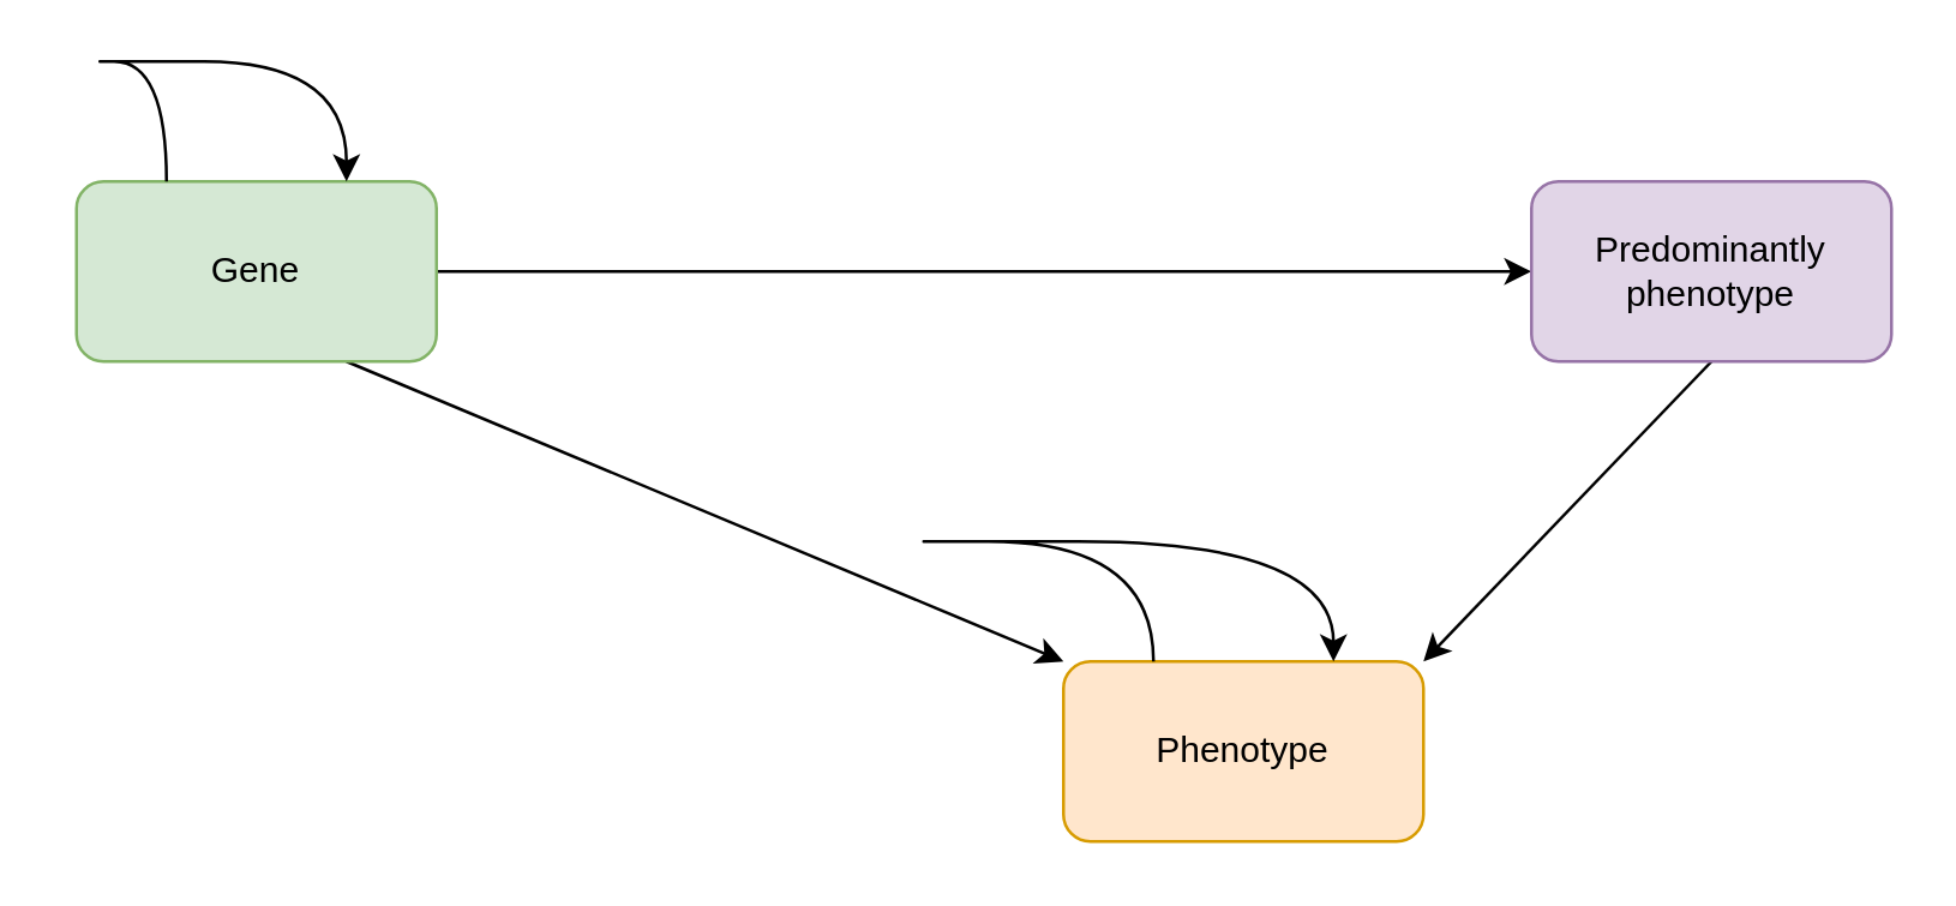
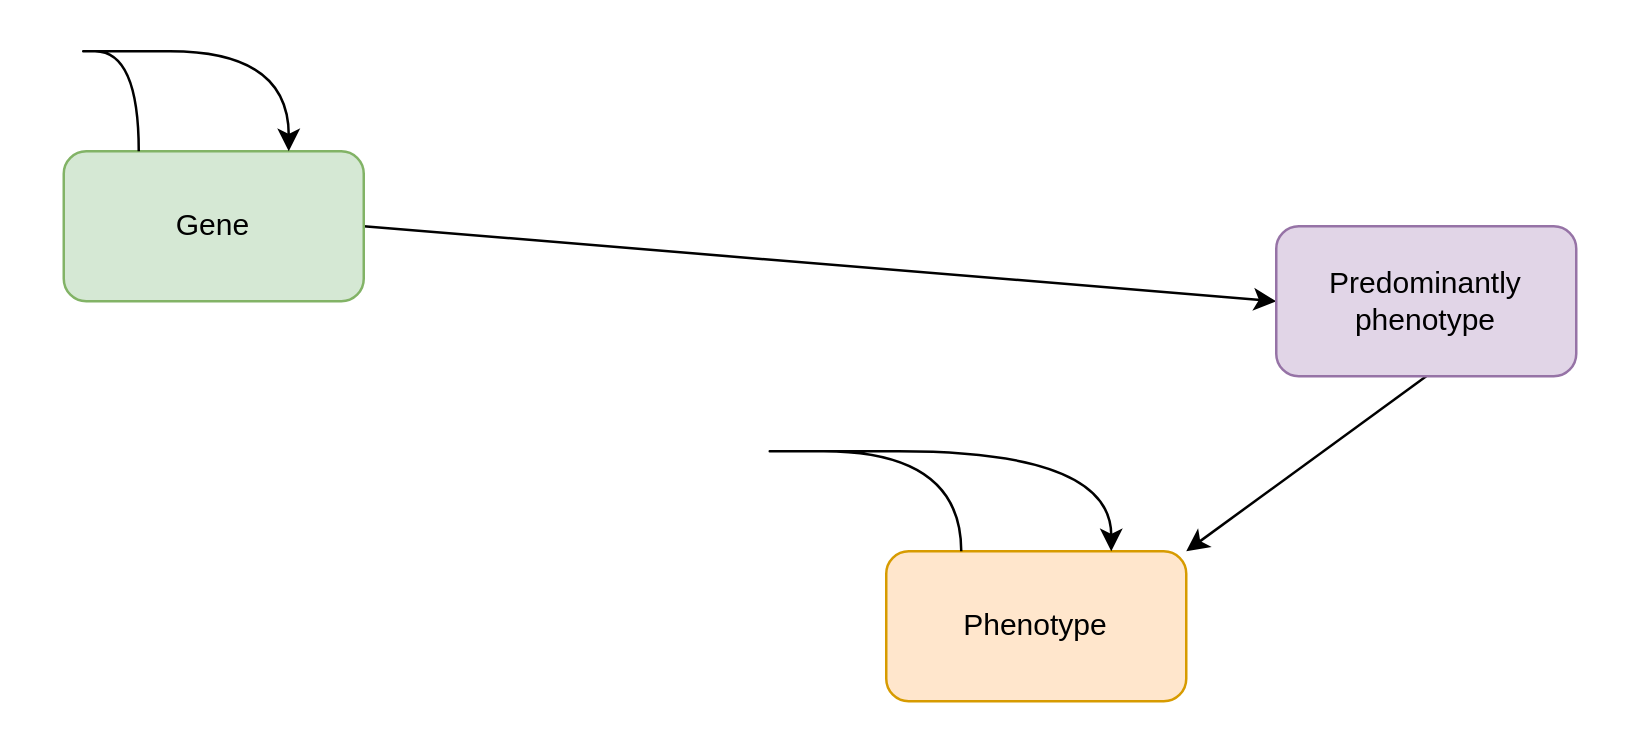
  <mxCell id="0" />
  <mxCell id="1" parent="0" />
- <mxCell id="2" style="rounded=0;orthogonalLoop=1;jettySize=auto;html=1;exitX=0.75;exitY=1;exitDx=0;exitDy=0;entryX=0;entryY=0;entryDx=0;entryDy=0;" parent="1" source="4" target="5" edge="1"><mxGeometry relative="1" as="geometry" /></mxCell>
  <mxCell id="3" style="edgeStyle=none;rounded=0;orthogonalLoop=1;jettySize=auto;html=1;exitX=1;exitY=0.5;exitDx=0;exitDy=0;entryX=0;entryY=0.5;entryDx=0;entryDy=0;" parent="1" source="4" target="7" edge="1"><mxGeometry relative="1" as="geometry" /></mxCell>
  <mxCell id="4" value="Gene" style="rounded=1;whiteSpace=wrap;html=1;fillColor=#d5e8d4;strokeColor=#82b366;" parent="1" vertex="1"><mxGeometry x="25" y="60" width="120" height="60" as="geometry" /></mxCell>
  <mxCell id="5" value="Phenotype" style="rounded=1;whiteSpace=wrap;html=1;fillColor=#ffe6cc;strokeColor=#d79b00;" parent="1" vertex="1"><mxGeometry x="354" y="220" width="120" height="60" as="geometry" /></mxCell>
  <mxCell id="6" style="edgeStyle=none;rounded=0;orthogonalLoop=1;jettySize=auto;html=1;exitX=0.5;exitY=1;exitDx=0;exitDy=0;entryX=1;entryY=0;entryDx=0;entryDy=0;" parent="1" source="7" target="5" edge="1"><mxGeometry relative="1" as="geometry" /></mxCell>
- <mxCell id="7" value="Predominantly phenotype" style="rounded=1;whiteSpace=wrap;html=1;fillColor=#e1d5e7;strokeColor=#9673a6;" parent="1" vertex="1"><mxGeometry x="510" y="60" width="120" height="60" as="geometry" /></mxCell>
+ <mxCell id="7" value="Predominantly phenotype" style="rounded=1;whiteSpace=wrap;html=1;fillColor=#e1d5e7;strokeColor=#9673a6;" parent="1" vertex="1"><mxGeometry x="510" y="90" width="120" height="60" as="geometry" /></mxCell>
  <mxCell id="8" style="edgeStyle=orthogonalEdgeStyle;rounded=0;orthogonalLoop=1;jettySize=auto;html=1;exitX=0.25;exitY=0;exitDx=0;exitDy=0;entryX=0.75;entryY=0;entryDx=0;entryDy=0;curved=1;" parent="1" source="4" target="4" edge="1"><mxGeometry relative="1" as="geometry"><Array as="points"><mxPoint x="20" y="20" /><mxPoint x="80" y="20" /></Array></mxGeometry></mxCell>
  <mxCell id="9" style="edgeStyle=orthogonalEdgeStyle;curved=1;rounded=0;orthogonalLoop=1;jettySize=auto;html=1;exitX=0.25;exitY=0;exitDx=0;exitDy=0;entryX=0.75;entryY=0;entryDx=0;entryDy=0;" parent="1" source="5" target="5" edge="1"><mxGeometry relative="1" as="geometry"><Array as="points"><mxPoint x="274" y="180" /><mxPoint x="334" y="180" /></Array></mxGeometry></mxCell>
